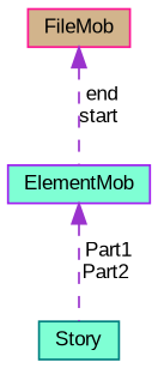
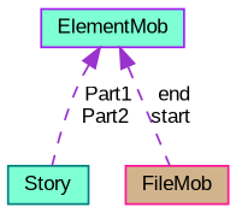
  digraph {
    fontname="Liberation Sans"
    node [fillcolor=aquamarine fontname="Liberation Sans" fontsize=10 shape=record style=filled]
    edge [color=darkorchid3 dir=back fontname="Liberation Sans" fontsize=10 labelfontname=Helvetica labelfontsize=10 style=dashed]
    n1 [color=teal fontcolor=black height=0.2 label=Story width=0.4]
    n2 [color=deeppink fillcolor=tan height=0.2 label=FileMob width=0.4]
    n3 [color=purple height=0.2 label=ElementMob width=0.4]
    n3 -> n1 [label=" Part1\nPart2"]
-   n2 -> n3 [label=" end\nstart"]
+   n3 -> n2 [label=" end\nstart"]
  }
